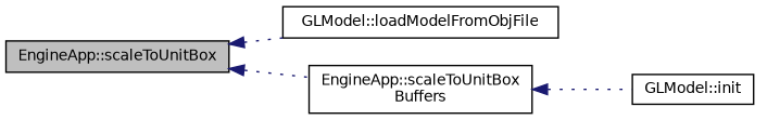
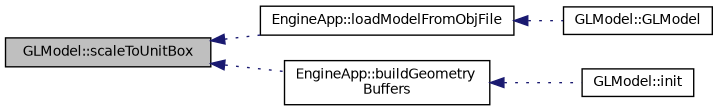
  digraph {
    rankdir=LR
    node [color=black fillcolor=white fontname=Helvetica fontsize=10 shape=record style=filled]
    edge [color=midnightblue dir=back fontname=Helvetica fontsize=10 labelfontname=Helvetica labelfontsize=10 style=dotted]
-   n1 [fillcolor=grey75 fontcolor=black height=0.2 label="EngineApp::scaleToUnitBox" width=0.4]
-   n2 [height=0.2 label="GLModel::loadModelFromObjFile" width=0.4]
-   n3 [height=0.2 label="EngineApp::scaleToUnitBox\lBuffers" width=0.4]
+   n1 [fillcolor=grey75 fontcolor=black height=0.2 label="GLModel::scaleToUnitBox" width=0.4]
+   n2 [height=0.2 label="EngineApp::loadModelFromObjFile" width=0.4]
+   n3 [height=0.2 label="EngineApp::buildGeometry\lBuffers" width=0.4]
+   n4 [height=0.2 label="GLModel::GLModel" width=0.4]
    n5 [height=0.2 label="GLModel::init" width=0.4]
    n1 -> n2
    n1 -> n3
+   n2 -> n4
    n3 -> n5
  }
